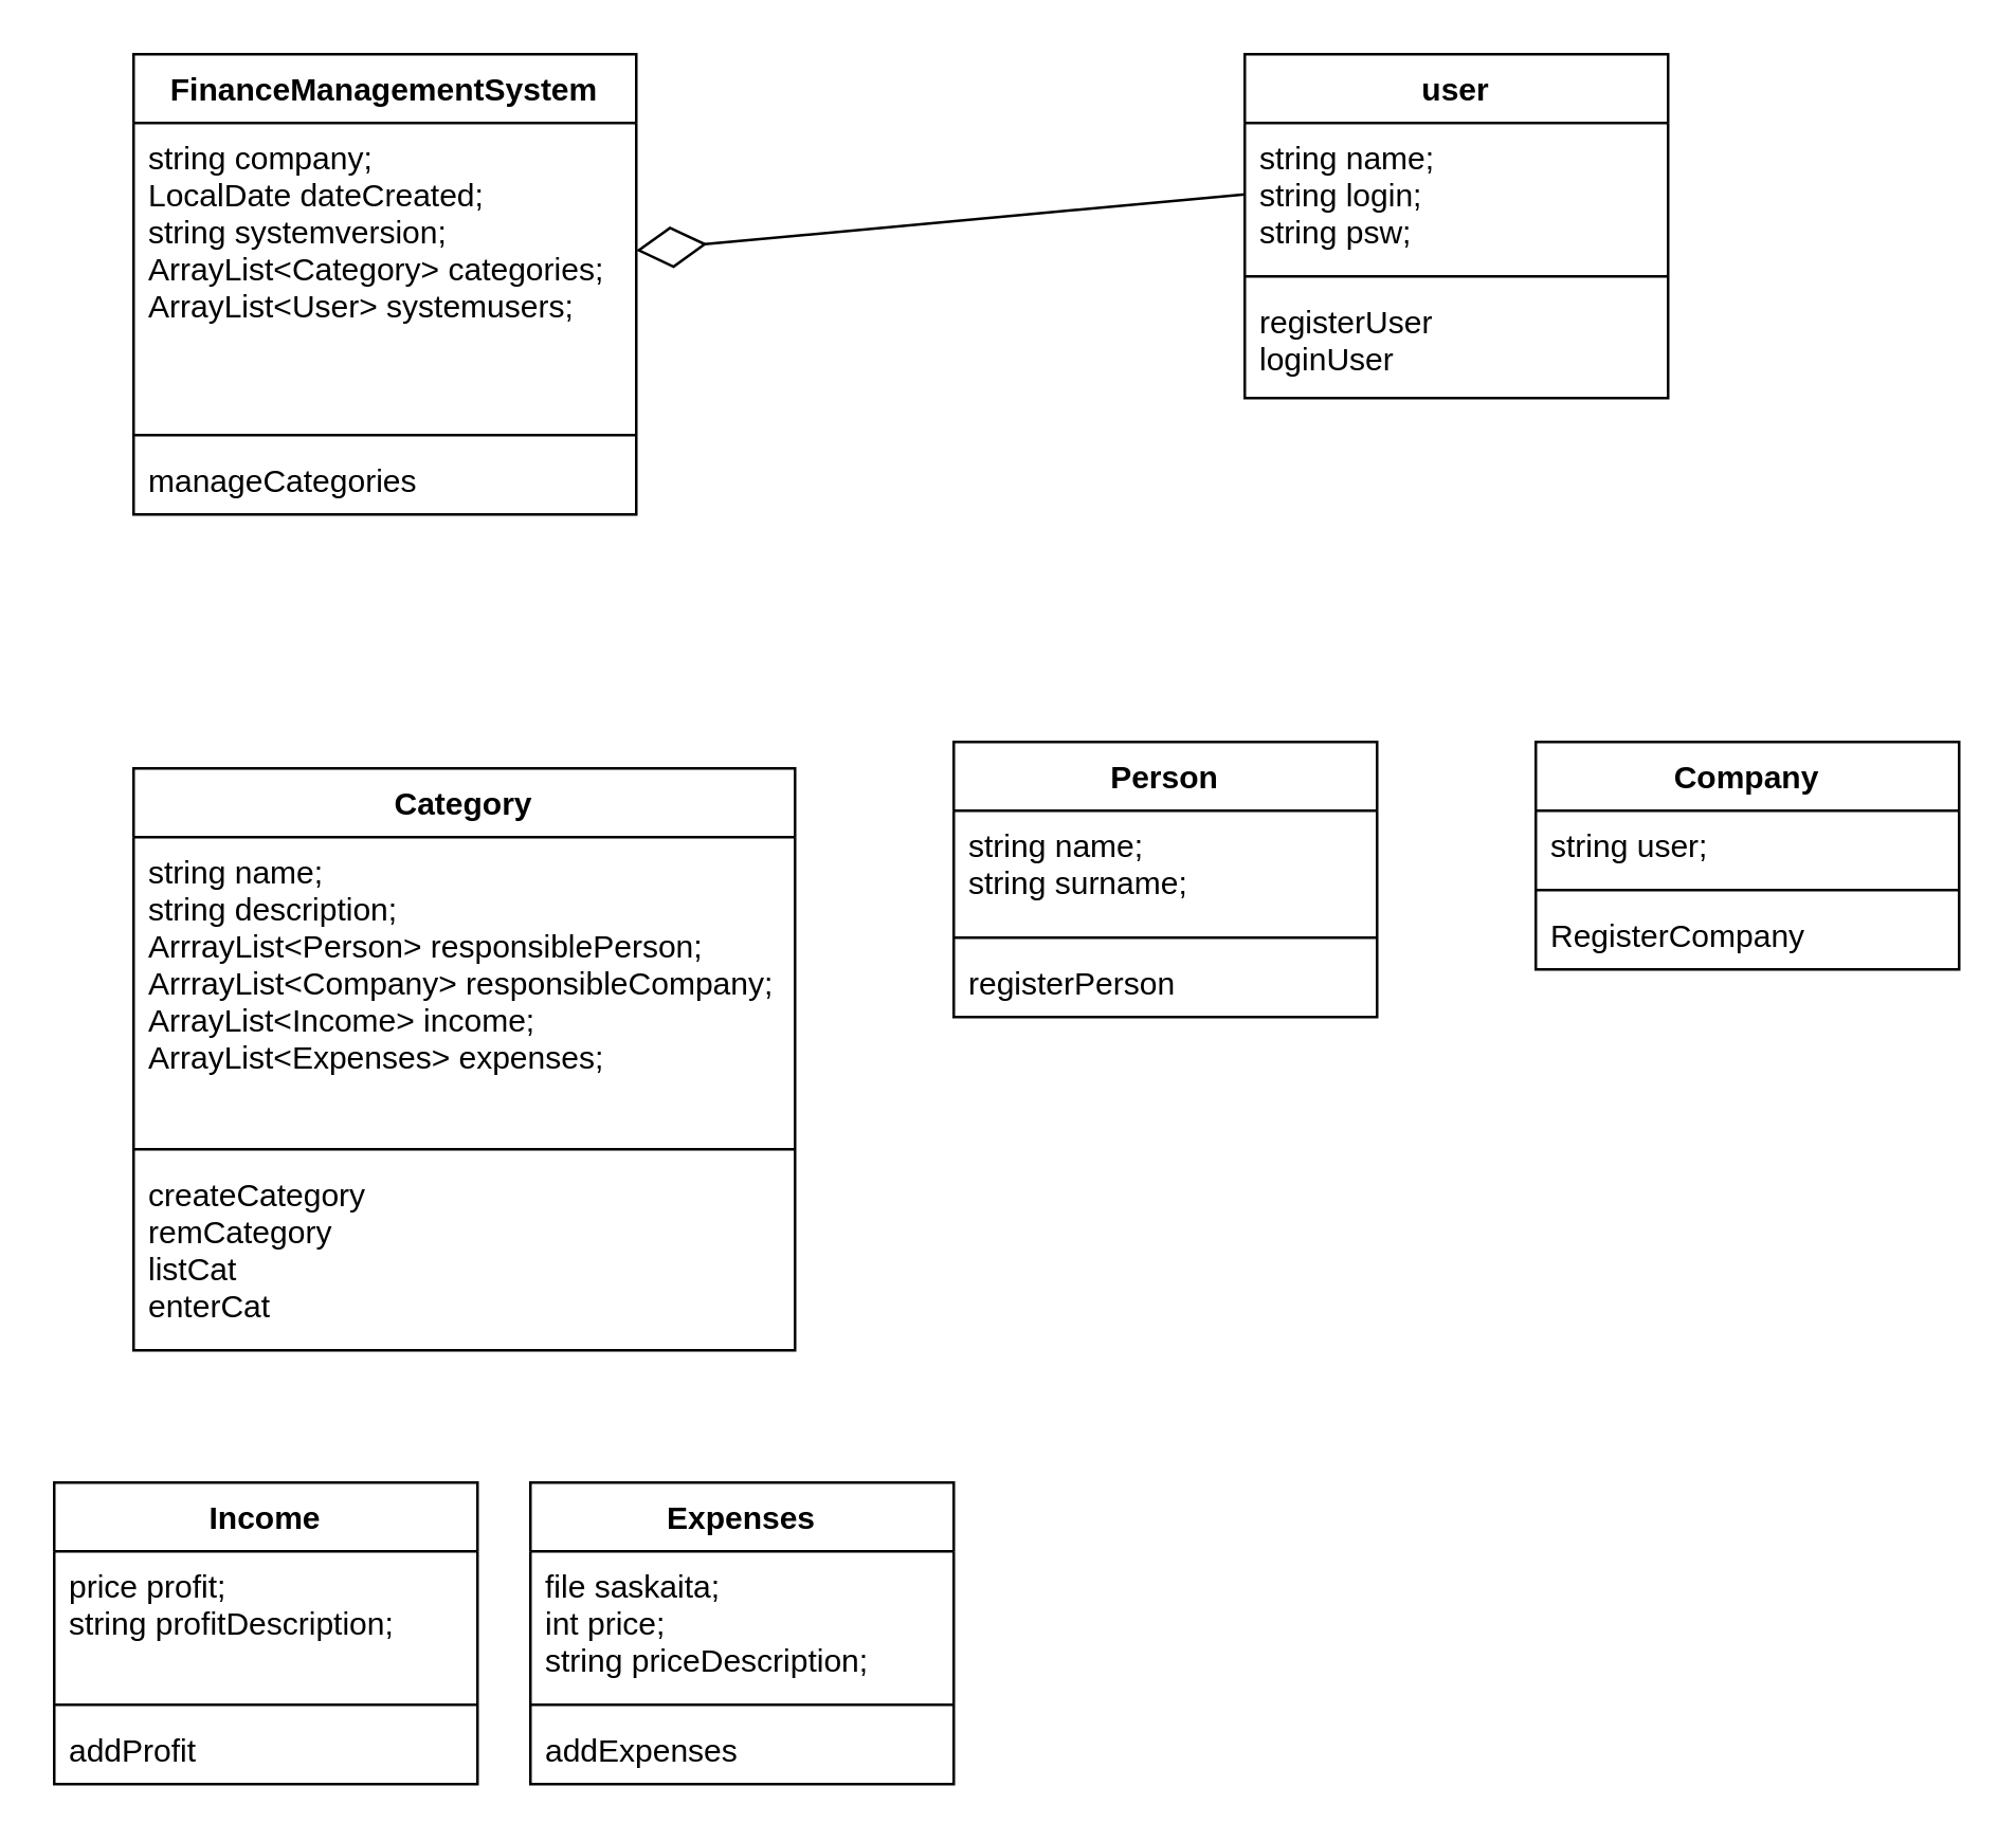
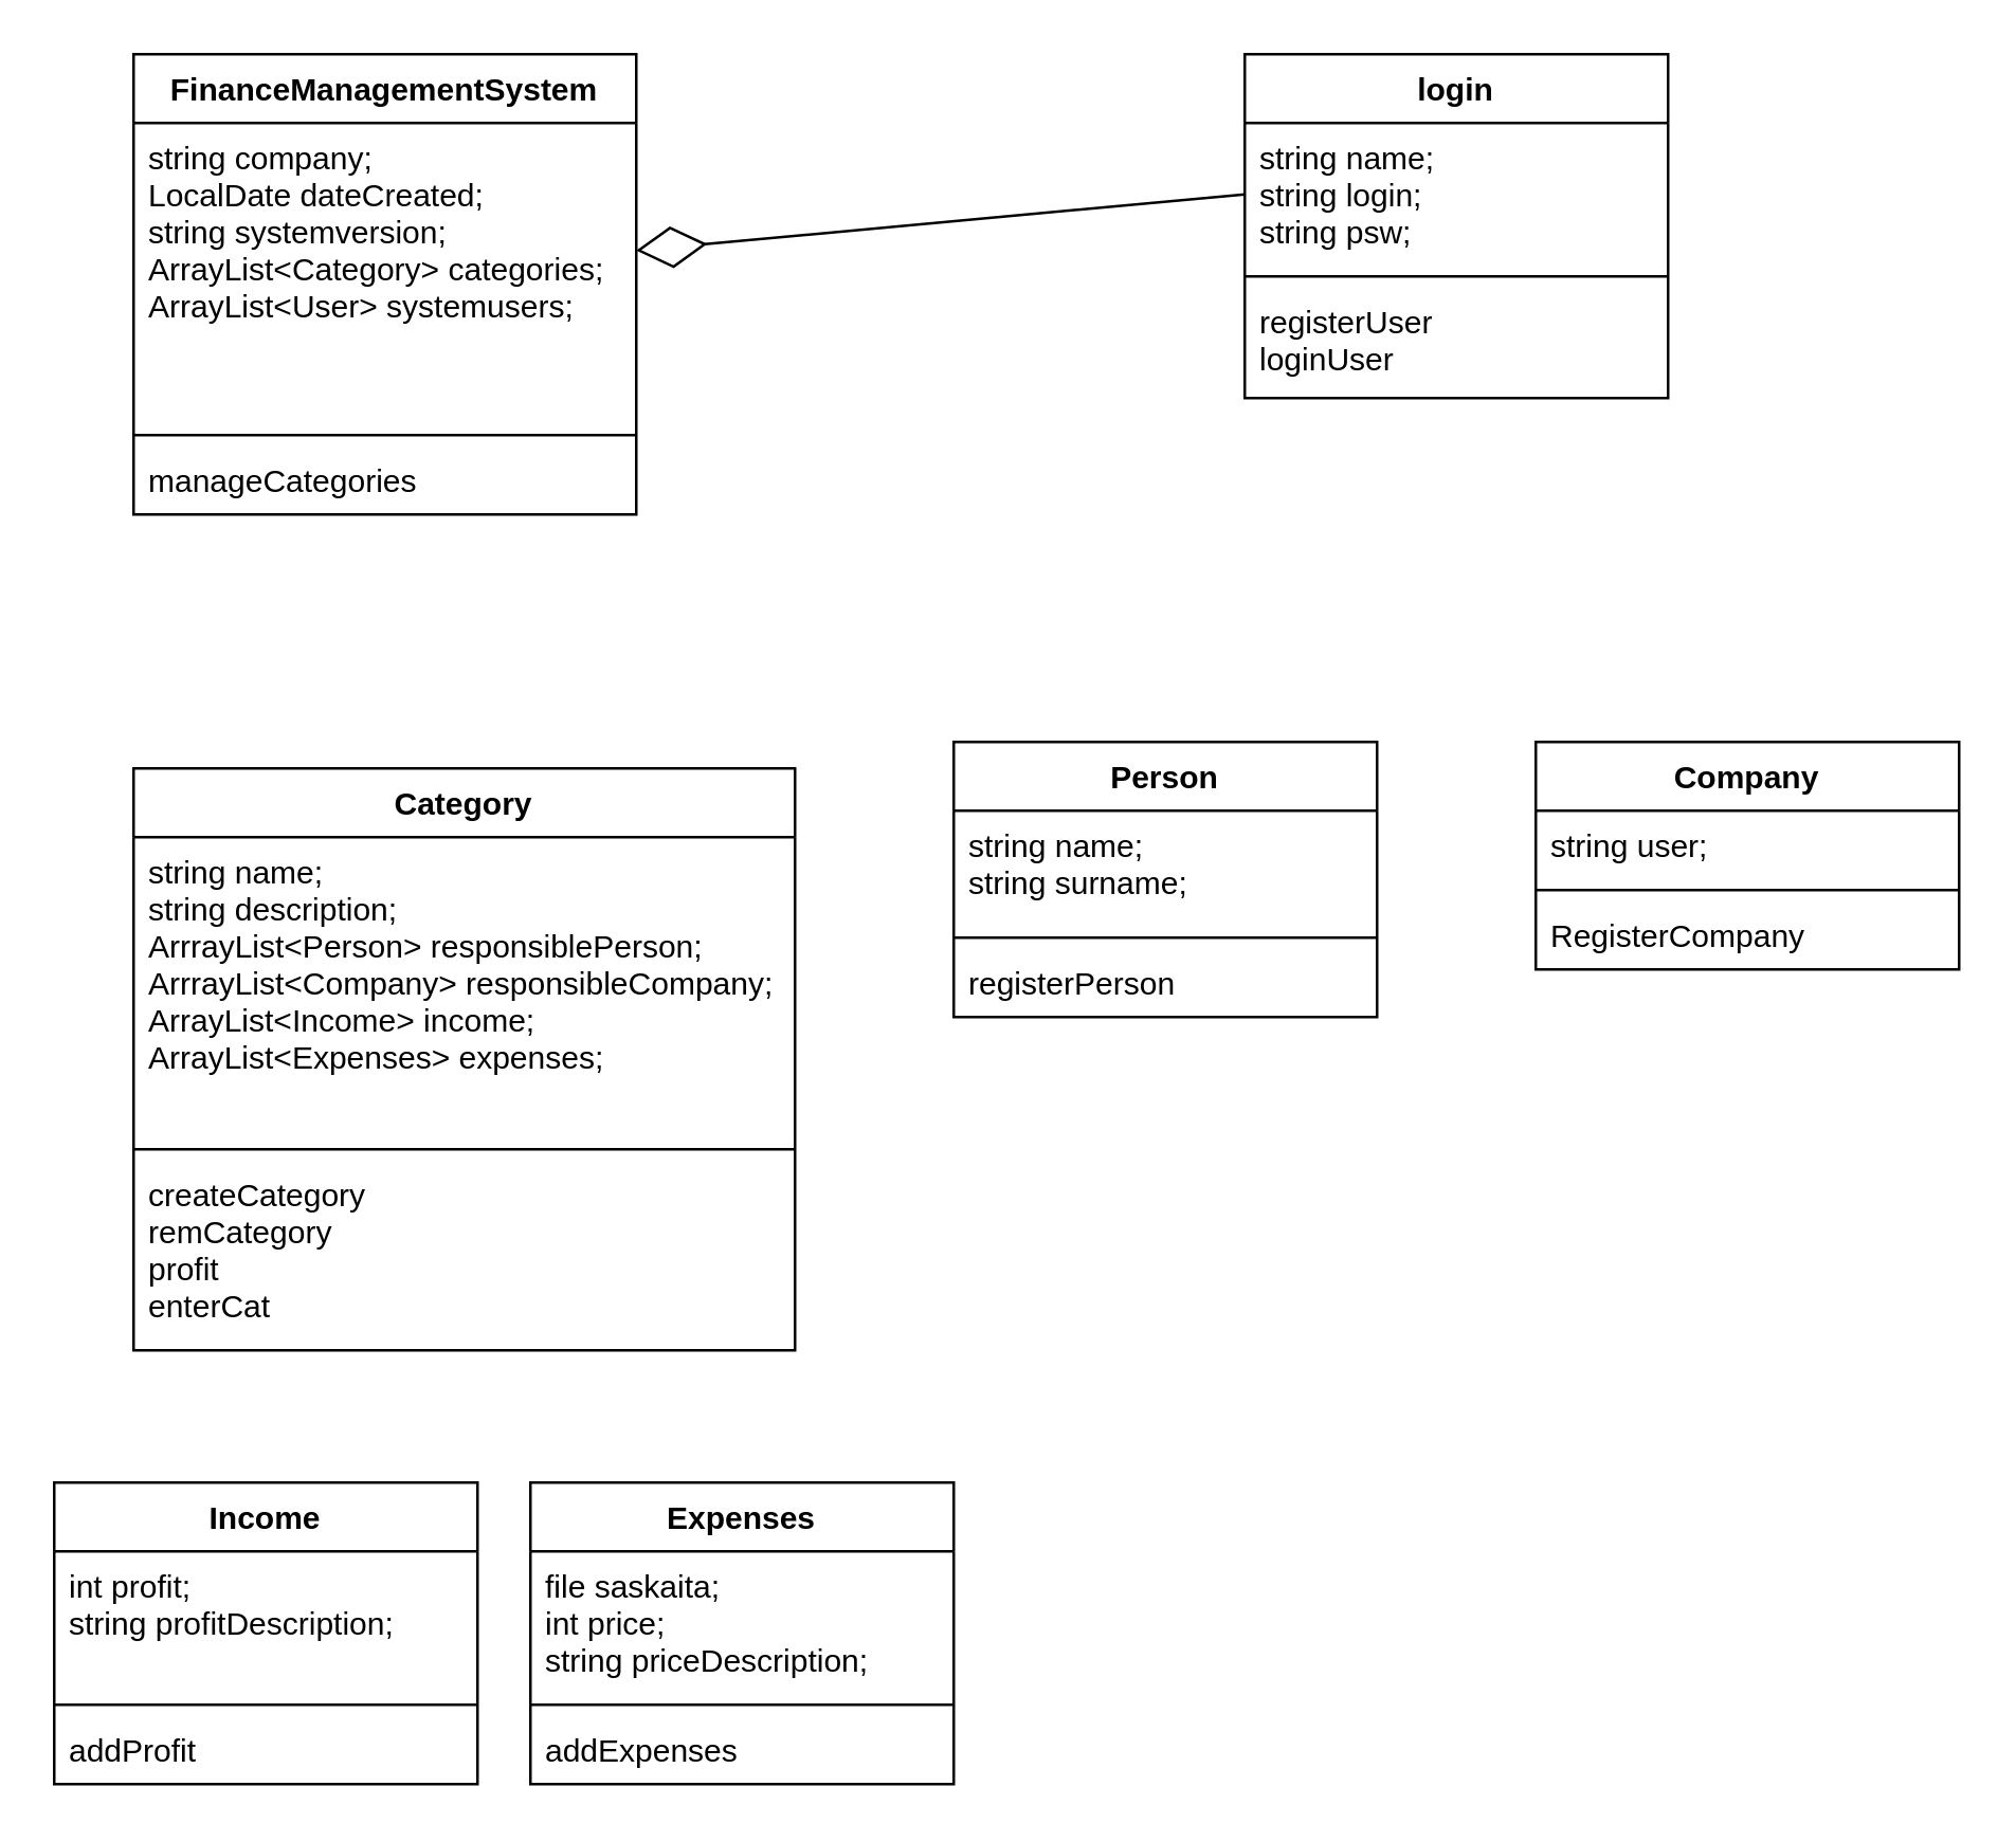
  <mxCell id="0" />
  <mxCell id="1" parent="0" />
  <mxCell id="2" value="Company" style="swimlane;fontStyle=1;align=center;verticalAlign=top;childLayout=stackLayout;horizontal=1;startSize=26;horizontalStack=0;resizeParent=1;resizeParentMax=0;resizeLast=0;collapsible=1;marginBottom=0;" parent="1" vertex="1"><mxGeometry x="580" y="280" width="160" height="86" as="geometry" /></mxCell>
  <mxCell id="3" value="string user;" style="text;strokeColor=none;fillColor=none;align=left;verticalAlign=top;spacingLeft=4;spacingRight=4;overflow=hidden;rotatable=0;points=[[0,0.5],[1,0.5]];portConstraint=eastwest;" parent="2" vertex="1"><mxGeometry y="26" width="160" height="26" as="geometry" /></mxCell>
  <mxCell id="4" value="" style="line;strokeWidth=1;fillColor=none;align=left;verticalAlign=middle;spacingTop=-1;spacingLeft=3;spacingRight=3;rotatable=0;labelPosition=right;points=[];portConstraint=eastwest;" parent="2" vertex="1"><mxGeometry y="52" width="160" height="8" as="geometry" /></mxCell>
  <mxCell id="5" value="RegisterCompany" style="text;strokeColor=none;fillColor=none;align=left;verticalAlign=top;spacingLeft=4;spacingRight=4;overflow=hidden;rotatable=0;points=[[0,0.5],[1,0.5]];portConstraint=eastwest;" parent="2" vertex="1"><mxGeometry y="60" width="160" height="26" as="geometry" /></mxCell>
- <mxCell id="6" value="user" style="swimlane;fontStyle=1;align=center;verticalAlign=top;childLayout=stackLayout;horizontal=1;startSize=26;horizontalStack=0;resizeParent=1;resizeParentMax=0;resizeLast=0;collapsible=1;marginBottom=0;" parent="1" vertex="1"><mxGeometry x="470" y="20" width="160" height="130" as="geometry" /></mxCell>
+ <mxCell id="6" value="login" style="swimlane;fontStyle=1;align=center;verticalAlign=top;childLayout=stackLayout;horizontal=1;startSize=26;horizontalStack=0;resizeParent=1;resizeParentMax=0;resizeLast=0;collapsible=1;marginBottom=0;" parent="1" vertex="1"><mxGeometry x="470" y="20" width="160" height="130" as="geometry" /></mxCell>
  <mxCell id="7" value="string name;&#10;string login;&#10;string psw;" style="text;strokeColor=none;fillColor=none;align=left;verticalAlign=top;spacingLeft=4;spacingRight=4;overflow=hidden;rotatable=0;points=[[0,0.5],[1,0.5]];portConstraint=eastwest;" parent="6" vertex="1"><mxGeometry y="26" width="160" height="54" as="geometry" /></mxCell>
  <mxCell id="8" value="" style="line;strokeWidth=1;fillColor=none;align=left;verticalAlign=middle;spacingTop=-1;spacingLeft=3;spacingRight=3;rotatable=0;labelPosition=right;points=[];portConstraint=eastwest;" parent="6" vertex="1"><mxGeometry y="80" width="160" height="8" as="geometry" /></mxCell>
  <mxCell id="9" value="registerUser&#10;loginUser" style="text;strokeColor=none;fillColor=none;align=left;verticalAlign=top;spacingLeft=4;spacingRight=4;overflow=hidden;rotatable=0;points=[[0,0.5],[1,0.5]];portConstraint=eastwest;" parent="6" vertex="1"><mxGeometry y="88" width="160" height="42" as="geometry" /></mxCell>
  <mxCell id="10" value="Person&#10;" style="swimlane;fontStyle=1;align=center;verticalAlign=top;childLayout=stackLayout;horizontal=1;startSize=26;horizontalStack=0;resizeParent=1;resizeParentMax=0;resizeLast=0;collapsible=1;marginBottom=0;" parent="1" vertex="1"><mxGeometry x="360" y="280" width="160" height="104" as="geometry" /></mxCell>
  <mxCell id="11" value="string name;&#10;string surname;" style="text;strokeColor=none;fillColor=none;align=left;verticalAlign=top;spacingLeft=4;spacingRight=4;overflow=hidden;rotatable=0;points=[[0,0.5],[1,0.5]];portConstraint=eastwest;" parent="10" vertex="1"><mxGeometry y="26" width="160" height="44" as="geometry" /></mxCell>
  <mxCell id="12" value="" style="line;strokeWidth=1;fillColor=none;align=left;verticalAlign=middle;spacingTop=-1;spacingLeft=3;spacingRight=3;rotatable=0;labelPosition=right;points=[];portConstraint=eastwest;" parent="10" vertex="1"><mxGeometry y="70" width="160" height="8" as="geometry" /></mxCell>
  <mxCell id="13" value="registerPerson" style="text;strokeColor=none;fillColor=none;align=left;verticalAlign=top;spacingLeft=4;spacingRight=4;overflow=hidden;rotatable=0;points=[[0,0.5],[1,0.5]];portConstraint=eastwest;" parent="10" vertex="1"><mxGeometry y="78" width="160" height="26" as="geometry" /></mxCell>
  <mxCell id="14" value="FinanceManagementSystem" style="swimlane;fontStyle=1;align=center;verticalAlign=top;childLayout=stackLayout;horizontal=1;startSize=26;horizontalStack=0;resizeParent=1;resizeParentMax=0;resizeLast=0;collapsible=1;marginBottom=0;" parent="1" vertex="1"><mxGeometry x="50" y="20" width="190" height="174" as="geometry" /></mxCell>
  <mxCell id="15" value="string company;&#10;LocalDate dateCreated;&#10;string systemversion;&#10;ArrayList&lt;Category&gt; categories;&#10;ArrayList&lt;User&gt; systemusers;" style="text;strokeColor=none;fillColor=none;align=left;verticalAlign=top;spacingLeft=4;spacingRight=4;overflow=hidden;rotatable=0;points=[[0,0.5],[1,0.5]];portConstraint=eastwest;" parent="14" vertex="1"><mxGeometry y="26" width="190" height="114" as="geometry" /></mxCell>
  <mxCell id="16" value="" style="line;strokeWidth=1;fillColor=none;align=left;verticalAlign=middle;spacingTop=-1;spacingLeft=3;spacingRight=3;rotatable=0;labelPosition=right;points=[];portConstraint=eastwest;" parent="14" vertex="1"><mxGeometry y="140" width="190" height="8" as="geometry" /></mxCell>
  <mxCell id="17" value="manageCategories" style="text;strokeColor=none;fillColor=none;align=left;verticalAlign=top;spacingLeft=4;spacingRight=4;overflow=hidden;rotatable=0;points=[[0,0.5],[1,0.5]];portConstraint=eastwest;" parent="14" vertex="1"><mxGeometry y="148" width="190" height="26" as="geometry" /></mxCell>
  <mxCell id="18" value="Category" style="swimlane;fontStyle=1;align=center;verticalAlign=top;childLayout=stackLayout;horizontal=1;startSize=26;horizontalStack=0;resizeParent=1;resizeParentMax=0;resizeLast=0;collapsible=1;marginBottom=0;" parent="1" vertex="1"><mxGeometry x="50" y="290" width="250" height="220" as="geometry" /></mxCell>
  <mxCell id="19" value="string name;&#10;string description;&#10;ArrrayList&lt;Person&gt; responsiblePerson;&#10;ArrrayList&lt;Company&gt; responsibleCompany;&#10;ArrayList&lt;Income&gt; income;&#10;ArrayList&lt;Expenses&gt; expenses;" style="text;strokeColor=none;fillColor=none;align=left;verticalAlign=top;spacingLeft=4;spacingRight=4;overflow=hidden;rotatable=0;points=[[0,0.5],[1,0.5]];portConstraint=eastwest;" parent="18" vertex="1"><mxGeometry y="26" width="250" height="114" as="geometry" /></mxCell>
  <mxCell id="20" value="" style="line;strokeWidth=1;fillColor=none;align=left;verticalAlign=middle;spacingTop=-1;spacingLeft=3;spacingRight=3;rotatable=0;labelPosition=right;points=[];portConstraint=eastwest;" parent="18" vertex="1"><mxGeometry y="140" width="250" height="8" as="geometry" /></mxCell>
- <mxCell id="21" value="createCategory&#10;remCategory&#10;listCat&#10;enterCat" style="text;strokeColor=none;fillColor=none;align=left;verticalAlign=top;spacingLeft=4;spacingRight=4;overflow=hidden;rotatable=0;points=[[0,0.5],[1,0.5]];portConstraint=eastwest;" parent="18" vertex="1"><mxGeometry y="148" width="250" height="72" as="geometry" /></mxCell>
+ <mxCell id="21" value="createCategory&#10;remCategory&#10;profit&#10;enterCat" style="text;strokeColor=none;fillColor=none;align=left;verticalAlign=top;spacingLeft=4;spacingRight=4;overflow=hidden;rotatable=0;points=[[0,0.5],[1,0.5]];portConstraint=eastwest;" parent="18" vertex="1"><mxGeometry y="148" width="250" height="72" as="geometry" /></mxCell>
  <mxCell id="22" value="Income" style="swimlane;fontStyle=1;align=center;verticalAlign=top;childLayout=stackLayout;horizontal=1;startSize=26;horizontalStack=0;resizeParent=1;resizeParentMax=0;resizeLast=0;collapsible=1;marginBottom=0;" parent="1" vertex="1"><mxGeometry x="20" y="560" width="160" height="114" as="geometry" /></mxCell>
- <mxCell id="23" value="price profit;&#10;string profitDescription;" style="text;strokeColor=none;fillColor=none;align=left;verticalAlign=top;spacingLeft=4;spacingRight=4;overflow=hidden;rotatable=0;points=[[0,0.5],[1,0.5]];portConstraint=eastwest;" parent="22" vertex="1"><mxGeometry y="26" width="160" height="54" as="geometry" /></mxCell>
+ <mxCell id="23" value="int profit;&#10;string profitDescription;" style="text;strokeColor=none;fillColor=none;align=left;verticalAlign=top;spacingLeft=4;spacingRight=4;overflow=hidden;rotatable=0;points=[[0,0.5],[1,0.5]];portConstraint=eastwest;" parent="22" vertex="1"><mxGeometry y="26" width="160" height="54" as="geometry" /></mxCell>
  <mxCell id="24" value="" style="line;strokeWidth=1;fillColor=none;align=left;verticalAlign=middle;spacingTop=-1;spacingLeft=3;spacingRight=3;rotatable=0;labelPosition=right;points=[];portConstraint=eastwest;" parent="22" vertex="1"><mxGeometry y="80" width="160" height="8" as="geometry" /></mxCell>
  <mxCell id="25" value="addProfit" style="text;strokeColor=none;fillColor=none;align=left;verticalAlign=top;spacingLeft=4;spacingRight=4;overflow=hidden;rotatable=0;points=[[0,0.5],[1,0.5]];portConstraint=eastwest;" parent="22" vertex="1"><mxGeometry y="88" width="160" height="26" as="geometry" /></mxCell>
  <mxCell id="26" value="Expenses" style="swimlane;fontStyle=1;align=center;verticalAlign=top;childLayout=stackLayout;horizontal=1;startSize=26;horizontalStack=0;resizeParent=1;resizeParentMax=0;resizeLast=0;collapsible=1;marginBottom=0;" parent="1" vertex="1"><mxGeometry x="200" y="560" width="160" height="114" as="geometry" /></mxCell>
  <mxCell id="27" value="file saskaita;&#10;int price;&#10;string priceDescription;" style="text;strokeColor=none;fillColor=none;align=left;verticalAlign=top;spacingLeft=4;spacingRight=4;overflow=hidden;rotatable=0;points=[[0,0.5],[1,0.5]];portConstraint=eastwest;" parent="26" vertex="1"><mxGeometry y="26" width="160" height="54" as="geometry" /></mxCell>
  <mxCell id="28" value="" style="line;strokeWidth=1;fillColor=none;align=left;verticalAlign=middle;spacingTop=-1;spacingLeft=3;spacingRight=3;rotatable=0;labelPosition=right;points=[];portConstraint=eastwest;" parent="26" vertex="1"><mxGeometry y="80" width="160" height="8" as="geometry" /></mxCell>
  <mxCell id="29" value="addExpenses" style="text;strokeColor=none;fillColor=none;align=left;verticalAlign=top;spacingLeft=4;spacingRight=4;overflow=hidden;rotatable=0;points=[[0,0.5],[1,0.5]];portConstraint=eastwest;" parent="26" vertex="1"><mxGeometry y="88" width="160" height="26" as="geometry" /></mxCell>
  <mxCell id="30" value="" style="endArrow=diamondThin;endFill=0;endSize=24;html=1;exitX=0;exitY=0.5;exitDx=0;exitDy=0;" edge="1" parent="1" source="7" target="15"><mxGeometry width="160" relative="1" as="geometry"><mxPoint x="351.11" y="123.54" as="sourcePoint" /><mxPoint x="340" y="30.464" as="targetPoint" /></mxGeometry></mxCell>
